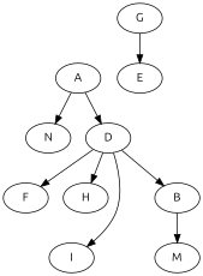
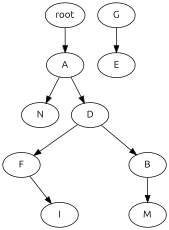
  strict digraph {
    fontname=Ubuntu
    node [fontname=Ubuntu]
    edge [fontname=Ubuntu]
+   n1 [label=root]
    n2 [label=A]
    n3 [label=N]
    n4 [label=D]
    n5 [label=F]
-   n6 [label=H]
    n7 [label=B]
    n8 [label=G]
    n9 [label=E]
    n10 [label=I]
    n11 [label=M]
+   n1 -> n2
    n2 -> n3
    n2 -> n4
    n4 -> n5
-   n4 -> n6
    n4 -> n7
-   n4 -> n10
+   n5 -> n10
    n7 -> n11
    n8 -> n9
  }
